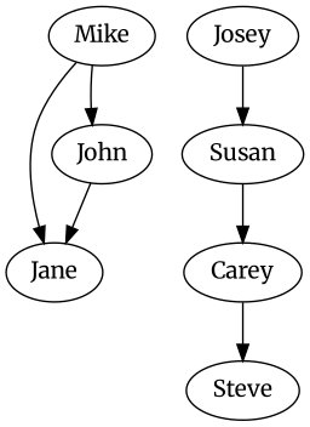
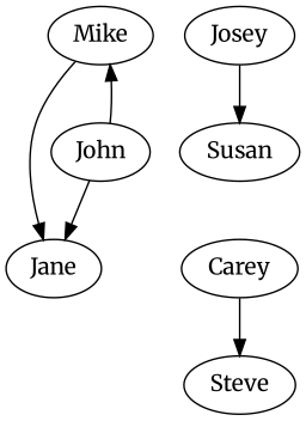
  digraph {
    fontname=Merriweather
    node [fontname=Merriweather]
    edge [fontname=Merriweather]
    Mike
    Jane
    Susan
    Carey
    Steve
    Josey
    John
    Mike -> Jane
-   Susan -> Carey
    Carey -> Steve
    Josey -> Susan
-   Mike -> John
+   John -> Mike
    John -> Jane
  }
